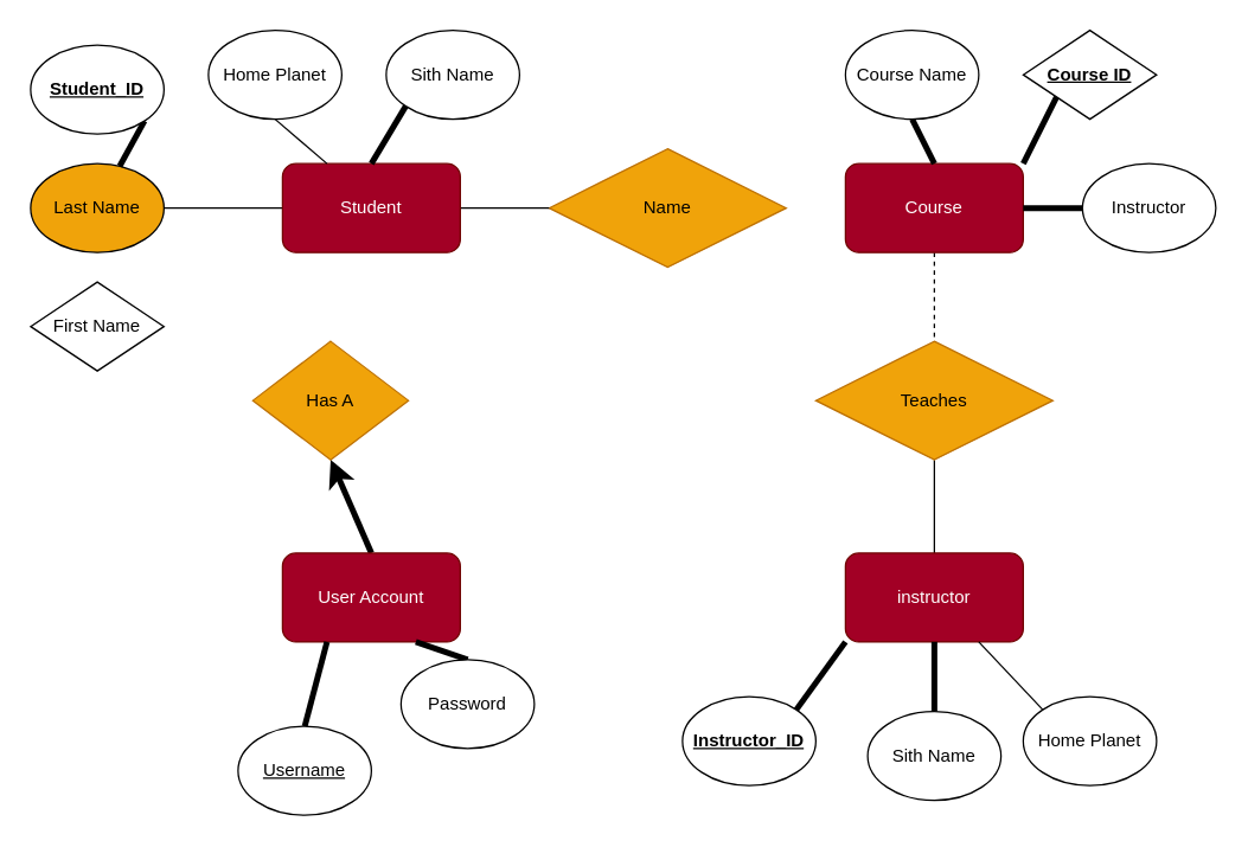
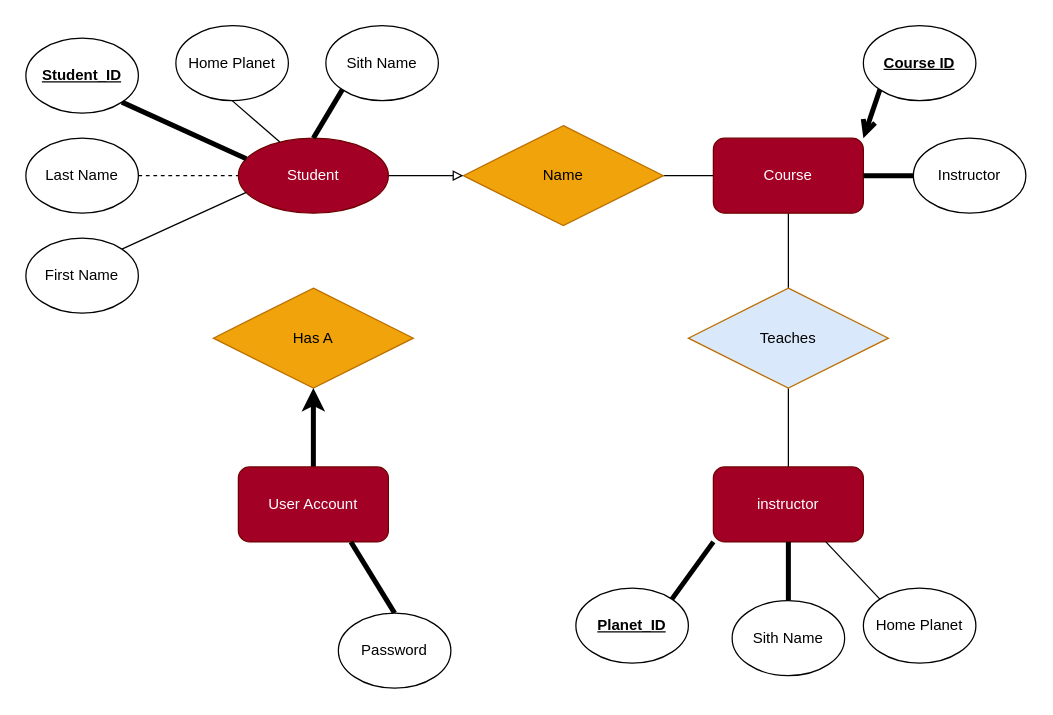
  <mxCell id="0" />
  <mxCell id="1" parent="0" />
- <mxCell id="3" style="edgeStyle=none;rounded=0;html=1;exitX=0.5;exitY=1;exitDx=0;exitDy=0;entryX=0.5;entryY=0;entryDx=0;entryDy=0;endArrow=none;endFill=0;dashed=1;" parent="1" source="4" target="26" edge="1"><mxGeometry relative="1" as="geometry" /></mxCell>
+ <mxCell id="2" style="edgeStyle=none;rounded=0;html=1;exitX=0;exitY=0.5;exitDx=0;exitDy=0;entryX=1;entryY=0.5;entryDx=0;entryDy=0;endArrow=none;endFill=0;" parent="1" source="4" target="7" edge="1"><mxGeometry relative="1" as="geometry" /></mxCell>
+ <mxCell id="3" style="edgeStyle=none;rounded=0;html=1;exitX=0.5;exitY=1;exitDx=0;exitDy=0;entryX=0.5;entryY=0;entryDx=0;entryDy=0;endArrow=none;endFill=0;" parent="1" source="4" target="26" edge="1"><mxGeometry relative="1" as="geometry" /></mxCell>
  <mxCell id="4" value="Course" style="rounded=1;whiteSpace=wrap;html=1;fillColor=#a20025;fontColor=#ffffff;strokeColor=#6F0000;" parent="1" vertex="1"><mxGeometry x="570" y="110" width="120" height="60" as="geometry" /></mxCell>
- <mxCell id="5" style="edgeStyle=none;rounded=0;html=1;exitX=1;exitY=0.5;exitDx=0;exitDy=0;entryX=0;entryY=0.5;entryDx=0;entryDy=0;endArrow=none;endFill=0;" parent="1" source="6" target="9" edge="1"><mxGeometry relative="1" as="geometry" /></mxCell>
- <mxCell id="6" value="Last Name" style="ellipse;whiteSpace=wrap;html=1;fillColor=#f0a30a;" parent="1" vertex="1"><mxGeometry x="20" y="110" width="90" height="60" as="geometry" /></mxCell>
+ <mxCell id="5" style="edgeStyle=none;rounded=0;html=1;exitX=1;exitY=0.5;exitDx=0;exitDy=0;entryX=0;entryY=0.5;entryDx=0;entryDy=0;endArrow=none;endFill=0;dashed=1;" parent="1" source="6" target="9" edge="1"><mxGeometry relative="1" as="geometry" /></mxCell>
+ <mxCell id="6" value="Last Name" style="ellipse;whiteSpace=wrap;html=1;" parent="1" vertex="1"><mxGeometry x="20" y="110" width="90" height="60" as="geometry" /></mxCell>
  <mxCell id="7" value="Name" style="rhombus;whiteSpace=wrap;html=1;fillColor=#f0a30a;fontColor=#000000;strokeColor=#BD7000;" parent="1" vertex="1"><mxGeometry x="370" y="100" width="160" height="80" as="geometry" /></mxCell>
- <mxCell id="8" style="edgeStyle=none;rounded=0;html=1;exitX=1;exitY=0.5;exitDx=0;exitDy=0;entryX=0;entryY=0.5;entryDx=0;entryDy=0;endArrow=none;endFill=0;" parent="1" source="9" target="7" edge="1"><mxGeometry relative="1" as="geometry" /></mxCell>
- <mxCell id="9" value="Student" style="rounded=1;whiteSpace=wrap;html=1;fillColor=#a20025;fontColor=#ffffff;strokeColor=#6F0000;" parent="1" vertex="1"><mxGeometry x="190" y="110" width="120" height="60" as="geometry" /></mxCell>
+ <mxCell id="8" style="edgeStyle=none;rounded=0;html=1;exitX=1;exitY=0.5;exitDx=0;exitDy=0;entryX=0;entryY=0.5;entryDx=0;entryDy=0;endArrow=block;endFill=0;" parent="1" source="9" target="7" edge="1"><mxGeometry relative="1" as="geometry" /></mxCell>
+ <mxCell id="9" value="Student" style="ellipse;whiteSpace=wrap;html=1;fillColor=#a20025;fontColor=#ffffff;strokeColor=#6F0000;" parent="1" vertex="1"><mxGeometry x="190" y="110" width="120" height="60" as="geometry" /></mxCell>
  <mxCell id="10" style="edgeStyle=none;rounded=0;html=1;exitX=0.5;exitY=0;exitDx=0;exitDy=0;entryX=0.5;entryY=1;entryDx=0;entryDy=0;endArrow=none;endFill=0;" parent="1" source="11" target="26" edge="1"><mxGeometry relative="1" as="geometry" /></mxCell>
  <mxCell id="11" value="instructor" style="rounded=1;whiteSpace=wrap;html=1;fillColor=#a20025;fontColor=#ffffff;strokeColor=#6F0000;" parent="1" vertex="1"><mxGeometry x="570" y="373" width="120" height="60" as="geometry" /></mxCell>
- <mxCell id="13" value="First Name" style="rhombus;whiteSpace=wrap;html=1;" parent="1" vertex="1"><mxGeometry x="20" y="190" width="90" height="60" as="geometry" /></mxCell>
- <mxCell id="14" style="edgeStyle=none;rounded=0;html=1;exitX=1;exitY=1;exitDx=0;exitDy=0;endArrow=none;endFill=0;strokeWidth=4;" parent="1" source="15" target="6" edge="1"><mxGeometry relative="1" as="geometry" /></mxCell>
+ <mxCell id="12" style="edgeStyle=none;rounded=0;html=1;exitX=1;exitY=0;exitDx=0;exitDy=0;entryX=0;entryY=0.75;entryDx=0;entryDy=0;endArrow=none;endFill=0;" parent="1" source="13" target="9" edge="1"><mxGeometry relative="1" as="geometry" /></mxCell>
+ <mxCell id="13" value="First Name" style="ellipse;whiteSpace=wrap;html=1;" parent="1" vertex="1"><mxGeometry x="20" y="190" width="90" height="60" as="geometry" /></mxCell>
+ <mxCell id="14" style="edgeStyle=none;rounded=0;html=1;exitX=1;exitY=1;exitDx=0;exitDy=0;entryX=0;entryY=0.25;entryDx=0;entryDy=0;endArrow=none;endFill=0;strokeWidth=4;" parent="1" source="15" target="9" edge="1"><mxGeometry relative="1" as="geometry" /></mxCell>
  <mxCell id="15" value="&lt;u&gt;&lt;b&gt;Student_ID&lt;/b&gt;&lt;/u&gt;" style="ellipse;whiteSpace=wrap;html=1;" parent="1" vertex="1"><mxGeometry x="20" y="30" width="90" height="60" as="geometry" /></mxCell>
  <mxCell id="16" style="edgeStyle=none;html=1;exitX=0.5;exitY=1;exitDx=0;exitDy=0;entryX=0.25;entryY=0;entryDx=0;entryDy=0;endArrow=none;endFill=0;rounded=0;" parent="1" source="17" target="9" edge="1"><mxGeometry relative="1" as="geometry" /></mxCell>
  <mxCell id="17" value="Home Planet" style="ellipse;whiteSpace=wrap;html=1;" parent="1" vertex="1"><mxGeometry x="140" y="20" width="90" height="60" as="geometry" /></mxCell>
  <mxCell id="18" style="edgeStyle=none;html=1;exitX=0;exitY=1;exitDx=0;exitDy=0;entryX=0.5;entryY=0;entryDx=0;entryDy=0;endArrow=none;endFill=0;rounded=0;strokeWidth=4;" parent="1" source="19" target="9" edge="1"><mxGeometry relative="1" as="geometry" /></mxCell>
  <mxCell id="19" value="Sith Name" style="ellipse;whiteSpace=wrap;html=1;" parent="1" vertex="1"><mxGeometry x="260" y="20" width="90" height="60" as="geometry" /></mxCell>
  <mxCell id="20" style="edgeStyle=none;rounded=0;html=1;exitX=0.5;exitY=0;exitDx=0;exitDy=0;entryX=0.5;entryY=1;entryDx=0;entryDy=0;endArrow=none;endFill=0;strokeWidth=4;" parent="1" source="21" target="11" edge="1"><mxGeometry relative="1" as="geometry" /></mxCell>
  <mxCell id="21" value="Sith Name" style="ellipse;whiteSpace=wrap;html=1;" parent="1" vertex="1"><mxGeometry x="585" y="480" width="90" height="60" as="geometry" /></mxCell>
  <mxCell id="22" style="edgeStyle=none;rounded=0;html=1;exitX=0;exitY=0;exitDx=0;exitDy=0;entryX=0.75;entryY=1;entryDx=0;entryDy=0;endArrow=none;endFill=0;" parent="1" source="23" target="11" edge="1"><mxGeometry relative="1" as="geometry" /></mxCell>
  <mxCell id="23" value="Home Planet" style="ellipse;whiteSpace=wrap;html=1;" parent="1" vertex="1"><mxGeometry x="690" y="470" width="90" height="60" as="geometry" /></mxCell>
  <mxCell id="24" style="edgeStyle=none;rounded=0;html=1;exitX=1;exitY=0;exitDx=0;exitDy=0;entryX=0;entryY=1;entryDx=0;entryDy=0;endArrow=none;endFill=0;strokeWidth=4;" parent="1" source="25" target="11" edge="1"><mxGeometry relative="1" as="geometry" /></mxCell>
- <mxCell id="25" value="&lt;u&gt;&lt;b&gt;Instructor_ID&lt;/b&gt;&lt;/u&gt;" style="ellipse;whiteSpace=wrap;html=1;" parent="1" vertex="1"><mxGeometry x="460" y="470" width="90" height="60" as="geometry" /></mxCell>
- <mxCell id="26" value="Teaches" style="rhombus;whiteSpace=wrap;html=1;fillColor=#f0a30a;fontColor=#000000;strokeColor=#BD7000;" parent="1" vertex="1"><mxGeometry x="550" y="230" width="160" height="80" as="geometry" /></mxCell>
- <mxCell id="27" style="edgeStyle=none;rounded=0;html=1;exitX=0.5;exitY=1;exitDx=0;exitDy=0;entryX=0.5;entryY=0;entryDx=0;entryDy=0;endArrow=none;endFill=0;strokeWidth=4;" parent="1" source="28" target="4" edge="1"><mxGeometry relative="1" as="geometry" /></mxCell>
- <mxCell id="28" value="Course Name" style="ellipse;whiteSpace=wrap;html=1;" parent="1" vertex="1"><mxGeometry x="570" y="20" width="90" height="60" as="geometry" /></mxCell>
- <mxCell id="29" style="edgeStyle=none;rounded=0;html=1;exitX=0;exitY=1;exitDx=0;exitDy=0;entryX=1;entryY=0;entryDx=0;entryDy=0;endArrow=none;endFill=0;strokeWidth=4;" parent="1" source="30" target="4" edge="1"><mxGeometry relative="1" as="geometry" /></mxCell>
- <mxCell id="30" value="&lt;u&gt;&lt;b&gt;Course ID&lt;/b&gt;&lt;/u&gt;" style="rhombus;whiteSpace=wrap;html=1;" parent="1" vertex="1"><mxGeometry x="690" y="20" width="90" height="60" as="geometry" /></mxCell>
+ <mxCell id="25" value="&lt;u&gt;&lt;b&gt;Planet_ID&lt;/b&gt;&lt;/u&gt;" style="ellipse;whiteSpace=wrap;html=1;" parent="1" vertex="1"><mxGeometry x="460" y="470" width="90" height="60" as="geometry" /></mxCell>
+ <mxCell id="26" value="Teaches" style="rhombus;whiteSpace=wrap;html=1;fillColor=#dae8fc;fontColor=#000000;strokeColor=#BD7000;" parent="1" vertex="1"><mxGeometry x="550" y="230" width="160" height="80" as="geometry" /></mxCell>
+ <mxCell id="29" style="edgeStyle=none;rounded=0;html=1;exitX=0;exitY=1;exitDx=0;exitDy=0;entryX=1;entryY=0;entryDx=0;entryDy=0;endArrow=open;endFill=0;strokeWidth=4;" parent="1" source="30" target="4" edge="1"><mxGeometry relative="1" as="geometry" /></mxCell>
+ <mxCell id="30" value="&lt;u&gt;&lt;b&gt;Course ID&lt;/b&gt;&lt;/u&gt;" style="ellipse;whiteSpace=wrap;html=1;" parent="1" vertex="1"><mxGeometry x="690" y="20" width="90" height="60" as="geometry" /></mxCell>
  <mxCell id="31" style="edgeStyle=none;rounded=0;html=1;exitX=0;exitY=0.5;exitDx=0;exitDy=0;entryX=1;entryY=0.5;entryDx=0;entryDy=0;endArrow=none;endFill=0;strokeWidth=4;" parent="1" source="32" target="4" edge="1"><mxGeometry relative="1" as="geometry" /></mxCell>
  <mxCell id="32" value="Instructor" style="ellipse;whiteSpace=wrap;html=1;" parent="1" vertex="1"><mxGeometry x="730" y="110" width="90" height="60" as="geometry" /></mxCell>
- <mxCell id="33" value="Has A" style="rhombus;whiteSpace=wrap;html=1;fillColor=#f0a30a;fontColor=#000000;strokeColor=#BD7000;" parent="1" vertex="1"><mxGeometry x="170" y="230" width="105" height="80" as="geometry" /></mxCell>
+ <mxCell id="33" value="Has A" style="rhombus;whiteSpace=wrap;html=1;fillColor=#f0a30a;fontColor=#000000;strokeColor=#BD7000;" parent="1" vertex="1"><mxGeometry x="170" y="230" width="160" height="80" as="geometry" /></mxCell>
  <mxCell id="34" style="edgeStyle=none;rounded=0;html=1;exitX=0.5;exitY=0;exitDx=0;exitDy=0;entryX=0.5;entryY=1;entryDx=0;entryDy=0;endArrow=classic;endFill=1;strokeWidth=4;" parent="1" source="35" target="33" edge="1"><mxGeometry relative="1" as="geometry" /></mxCell>
  <mxCell id="35" value="User Account" style="rounded=1;whiteSpace=wrap;html=1;fillColor=#a20025;fontColor=#ffffff;strokeColor=#6F0000;" parent="1" vertex="1"><mxGeometry x="190" y="373" width="120" height="60" as="geometry" /></mxCell>
- <mxCell id="36" style="edgeStyle=none;rounded=0;html=1;exitX=0.5;exitY=0;exitDx=0;exitDy=0;entryX=0.25;entryY=1;entryDx=0;entryDy=0;endArrow=none;endFill=0;strokeWidth=4;" parent="1" source="37" target="35" edge="1"><mxGeometry relative="1" as="geometry" /></mxCell>
- <mxCell id="37" value="&lt;u&gt;Username&lt;/u&gt;" style="ellipse;whiteSpace=wrap;html=1;" parent="1" vertex="1"><mxGeometry x="160" y="490" width="90" height="60" as="geometry" /></mxCell>
  <mxCell id="38" style="edgeStyle=none;rounded=0;html=1;exitX=0.5;exitY=0;exitDx=0;exitDy=0;entryX=0.75;entryY=1;entryDx=0;entryDy=0;endArrow=none;endFill=0;strokeWidth=4;" parent="1" source="39" target="35" edge="1"><mxGeometry relative="1" as="geometry" /></mxCell>
- <mxCell id="39" value="Password" style="ellipse;whiteSpace=wrap;html=1;" parent="1" vertex="1"><mxGeometry x="270" y="445" width="90" height="60" as="geometry" /></mxCell>
+ <mxCell id="39" value="Password" style="ellipse;whiteSpace=wrap;html=1;" parent="1" vertex="1"><mxGeometry x="270" y="490" width="90" height="60" as="geometry" /></mxCell>
